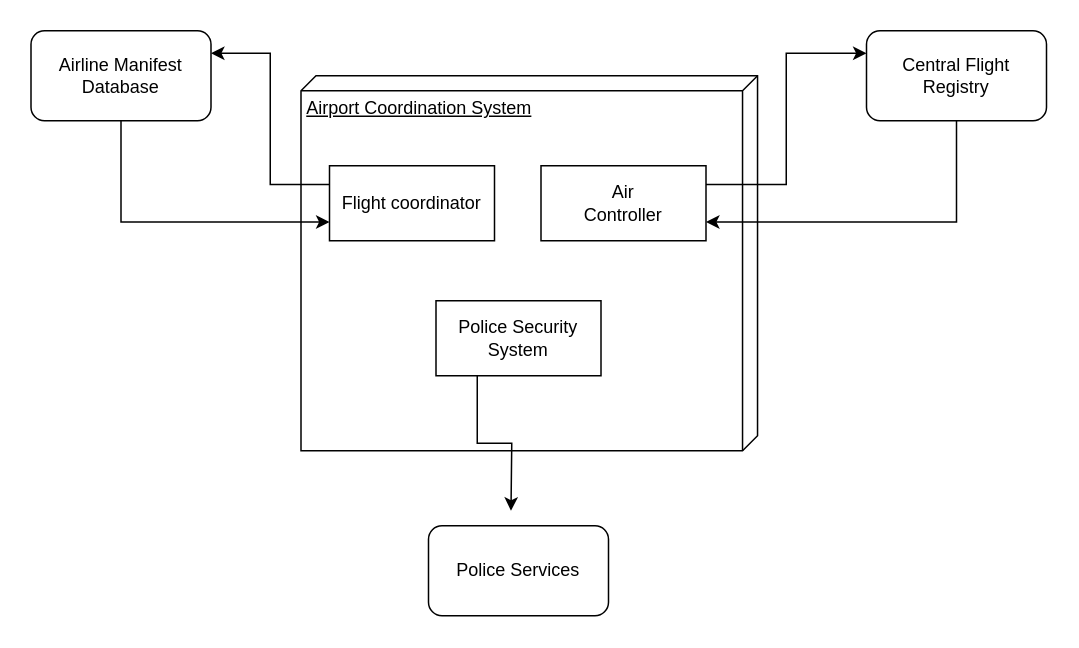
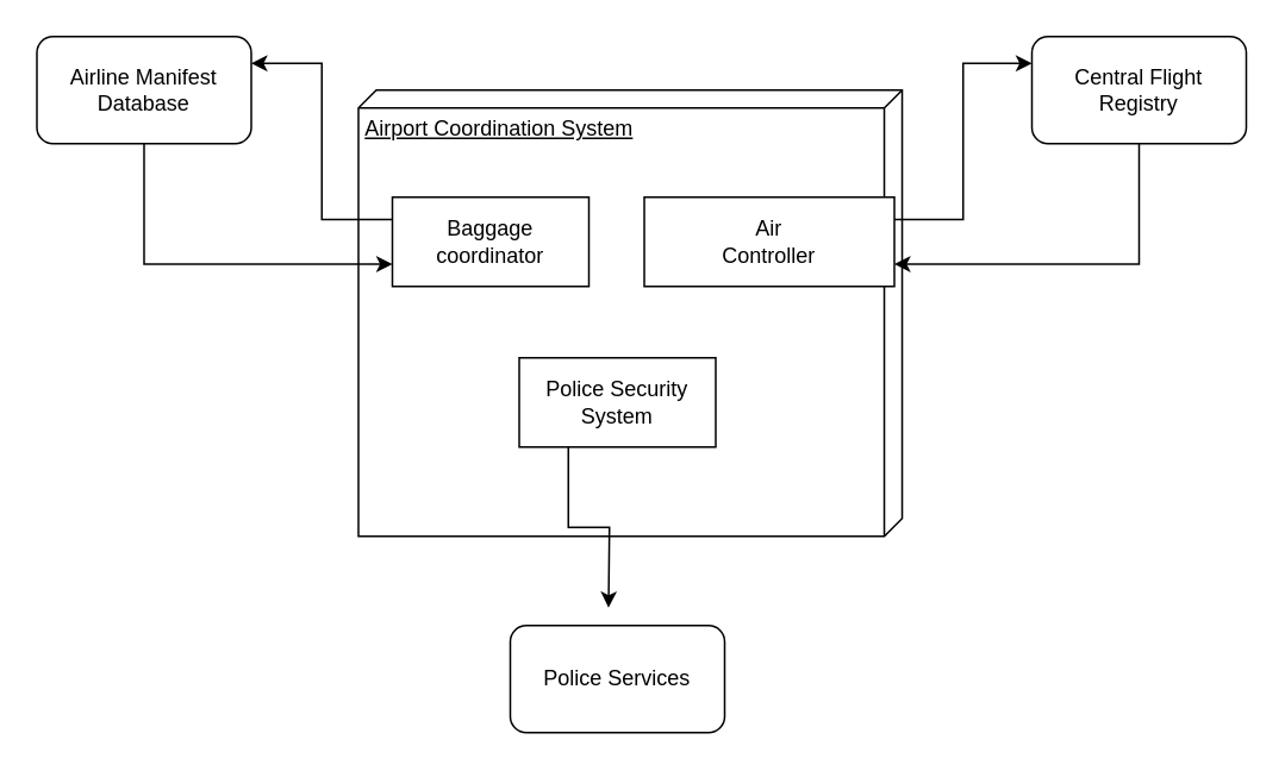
  <mxCell id="0" />
  <mxCell id="1" parent="0" />
  <mxCell id="2" value="Airport Coordination System" style="verticalAlign=top;align=left;spacingTop=8;spacingLeft=2;spacingRight=12;shape=cube;size=10;direction=south;fontStyle=4;html=1;whiteSpace=wrap;" vertex="1" parent="1"><mxGeometry x="200" y="50" width="304.35" height="250" as="geometry" /></mxCell>
  <mxCell id="3" style="edgeStyle=orthogonalEdgeStyle;rounded=0;orthogonalLoop=1;jettySize=auto;html=1;exitX=0;exitY=0.25;exitDx=0;exitDy=0;entryX=1;entryY=0.25;entryDx=0;entryDy=0;" edge="1" parent="1" source="4" target="10"><mxGeometry relative="1" as="geometry" /></mxCell>
- <mxCell id="4" value="Flight coordinator" style="html=1;whiteSpace=wrap;" vertex="1" parent="1"><mxGeometry x="219" y="110" width="110" height="50" as="geometry" /></mxCell>
+ <mxCell id="4" value="Baggage coordinator" style="html=1;whiteSpace=wrap;" vertex="1" parent="1"><mxGeometry x="219" y="110" width="110" height="50" as="geometry" /></mxCell>
  <mxCell id="5" style="edgeStyle=orthogonalEdgeStyle;rounded=0;orthogonalLoop=1;jettySize=auto;html=1;exitX=1;exitY=0.25;exitDx=0;exitDy=0;entryX=0;entryY=0.25;entryDx=0;entryDy=0;" edge="1" parent="1" source="6" target="12"><mxGeometry relative="1" as="geometry" /></mxCell>
- <mxCell id="6" value="&lt;div&gt;Air &lt;br&gt;&lt;/div&gt;&lt;div&gt;Controller&lt;/div&gt;" style="html=1;whiteSpace=wrap;" vertex="1" parent="1"><mxGeometry x="360" y="110" width="110" height="50" as="geometry" /></mxCell>
+ <mxCell id="6" value="&lt;div&gt;Air &lt;br&gt;&lt;/div&gt;&lt;div&gt;Controller&lt;/div&gt;" style="html=1;whiteSpace=wrap;" vertex="1" parent="1"><mxGeometry x="360" y="110" width="140" height="50" as="geometry" /></mxCell>
  <mxCell id="7" style="edgeStyle=orthogonalEdgeStyle;rounded=0;orthogonalLoop=1;jettySize=auto;html=1;exitX=0.25;exitY=1;exitDx=0;exitDy=0;" edge="1" parent="1" source="8"><mxGeometry relative="1" as="geometry"><mxPoint x="340" y="340" as="targetPoint" /></mxGeometry></mxCell>
  <mxCell id="8" value="Police Security System" style="html=1;whiteSpace=wrap;" vertex="1" parent="1"><mxGeometry x="290" y="200" width="110" height="50" as="geometry" /></mxCell>
  <mxCell id="9" style="edgeStyle=orthogonalEdgeStyle;rounded=0;orthogonalLoop=1;jettySize=auto;html=1;exitX=0.5;exitY=1;exitDx=0;exitDy=0;entryX=0;entryY=0.75;entryDx=0;entryDy=0;" edge="1" parent="1" source="10" target="4"><mxGeometry relative="1" as="geometry" /></mxCell>
  <mxCell id="10" value="Airline Manifest Database" style="rounded=1;whiteSpace=wrap;html=1;" vertex="1" parent="1"><mxGeometry x="20" y="20" width="120" height="60" as="geometry" /></mxCell>
  <mxCell id="11" style="edgeStyle=orthogonalEdgeStyle;rounded=0;orthogonalLoop=1;jettySize=auto;html=1;exitX=0.5;exitY=1;exitDx=0;exitDy=0;entryX=1;entryY=0.75;entryDx=0;entryDy=0;" edge="1" parent="1" source="12" target="6"><mxGeometry relative="1" as="geometry" /></mxCell>
  <mxCell id="12" value="Central Flight Registry" style="rounded=1;whiteSpace=wrap;html=1;" vertex="1" parent="1"><mxGeometry x="577" y="20" width="120" height="60" as="geometry" /></mxCell>
  <mxCell id="13" value="Police Services" style="rounded=1;whiteSpace=wrap;html=1;" vertex="1" parent="1"><mxGeometry x="285" y="350" width="120" height="60" as="geometry" /></mxCell>
